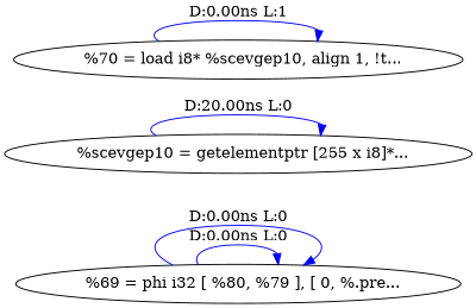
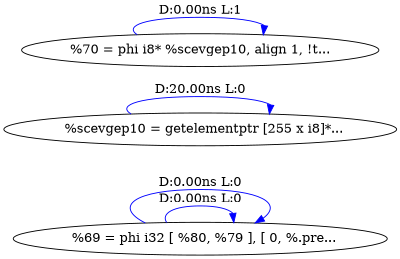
  digraph {
    rankdir=LR
    edge [color=blue]
    n1 [label="  %69 = phi i32 [ %80, %79 ], [ 0, %.pre..."]
    n2 [label="  %scevgep10 = getelementptr [255 x i8]*..."]
-   n3 [label="  %70 = load i8* %scevgep10, align 1, !t..."]
+   n3 [label="%70 = phi i8* %scevgep10, align 1, !t..."]
    n1 -> n1 [label="D:0.00ns L:0"]
    n1 -> n1 [label="D:0.00ns L:0"]
    n2 -> n2 [label="D:20.00ns L:0"]
    n3 -> n3 [label="D:0.00ns L:1"]
  }
